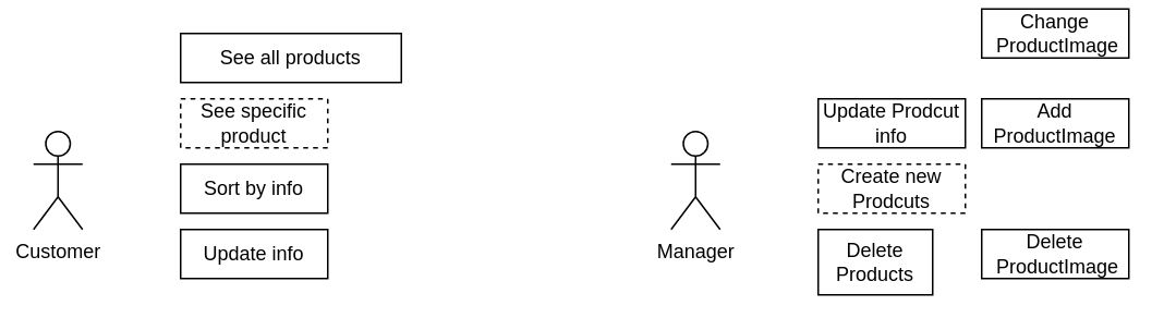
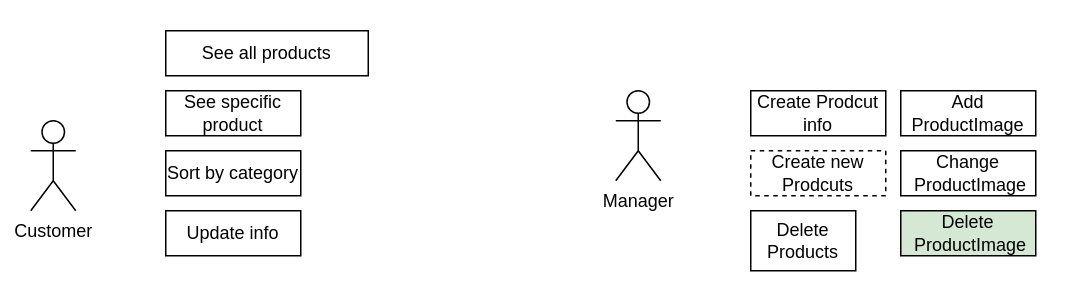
  <mxCell id="0" />
  <mxCell id="1" parent="0" />
  <mxCell id="2" value="Customer" style="shape=umlActor;verticalLabelPosition=bottom;verticalAlign=top;html=1;outlineConnect=0;" parent="1" vertex="1"><mxGeometry x="20" y="80" width="30" height="60" as="geometry" /></mxCell>
- <mxCell id="3" value="Manager" style="shape=umlActor;verticalLabelPosition=bottom;verticalAlign=top;html=1;outlineConnect=0;" parent="1" vertex="1"><mxGeometry x="410" y="80" width="30" height="60" as="geometry" /></mxCell>
+ <mxCell id="3" value="Manager" style="shape=umlActor;verticalLabelPosition=bottom;verticalAlign=top;html=1;outlineConnect=0;" parent="1" vertex="1"><mxGeometry x="410" y="60" width="30" height="60" as="geometry" /></mxCell>
  <mxCell id="4" value="See all products" style="rounded=0;whiteSpace=wrap;html=1;" parent="1" vertex="1"><mxGeometry x="110" y="20" width="135" height="30" as="geometry" /></mxCell>
- <mxCell id="5" value="See specific product" style="rounded=0;whiteSpace=wrap;html=1;dashed=1;" parent="1" vertex="1"><mxGeometry x="110" y="60" width="90" height="30" as="geometry" /></mxCell>
- <mxCell id="6" value="Sort by info" style="rounded=0;whiteSpace=wrap;html=1;" parent="1" vertex="1"><mxGeometry x="110" y="100" width="90" height="30" as="geometry" /></mxCell>
+ <mxCell id="5" value="See specific product" style="rounded=0;whiteSpace=wrap;html=1;" parent="1" vertex="1"><mxGeometry x="110" y="60" width="90" height="30" as="geometry" /></mxCell>
+ <mxCell id="6" value="Sort by category" style="rounded=0;whiteSpace=wrap;html=1;" parent="1" vertex="1"><mxGeometry x="110" y="100" width="90" height="30" as="geometry" /></mxCell>
  <mxCell id="7" value="Update info" style="rounded=0;whiteSpace=wrap;html=1;" parent="1" vertex="1"><mxGeometry x="110" y="140" width="90" height="30" as="geometry" /></mxCell>
- <mxCell id="8" value="Update Prodcut info" style="rounded=0;whiteSpace=wrap;html=1;" parent="1" vertex="1"><mxGeometry x="500" y="60" width="90" height="30" as="geometry" /></mxCell>
+ <mxCell id="8" value="Create Prodcut info" style="rounded=0;whiteSpace=wrap;html=1;" parent="1" vertex="1"><mxGeometry x="500" y="60" width="90" height="30" as="geometry" /></mxCell>
  <mxCell id="9" value="Create new Prodcuts" style="rounded=0;whiteSpace=wrap;html=1;dashed=1;" parent="1" vertex="1"><mxGeometry x="500" y="100" width="90" height="30" as="geometry" /></mxCell>
  <mxCell id="10" value="Delete Products" style="rounded=0;whiteSpace=wrap;html=1;" parent="1" vertex="1"><mxGeometry x="500" y="140" width="70" height="40" as="geometry" /></mxCell>
  <mxCell id="11" value="Add ProductImage" style="rounded=0;whiteSpace=wrap;html=1;" parent="1" vertex="1"><mxGeometry x="600" y="60" width="90" height="30" as="geometry" /></mxCell>
- <mxCell id="12" value="Change&lt;div&gt;&amp;nbsp;ProductImage&lt;/div&gt;" style="rounded=0;whiteSpace=wrap;html=1;" parent="1" vertex="1"><mxGeometry x="600" y="5" width="90" height="30" as="geometry" /></mxCell>
- <mxCell id="13" value="Delete&lt;br&gt;&lt;div&gt;&amp;nbsp;ProductImage&lt;/div&gt;" style="rounded=0;whiteSpace=wrap;html=1;" parent="1" vertex="1"><mxGeometry x="600" y="140" width="90" height="30" as="geometry" /></mxCell>
+ <mxCell id="12" value="Change&lt;div&gt;&amp;nbsp;ProductImage&lt;/div&gt;" style="rounded=0;whiteSpace=wrap;html=1;" parent="1" vertex="1"><mxGeometry x="600" y="100" width="90" height="30" as="geometry" /></mxCell>
+ <mxCell id="13" value="Delete&lt;br&gt;&lt;div&gt;&amp;nbsp;ProductImage&lt;/div&gt;" style="rounded=0;whiteSpace=wrap;html=1;fillColor=#d5e8d4;" parent="1" vertex="1"><mxGeometry x="600" y="140" width="90" height="30" as="geometry" /></mxCell>
